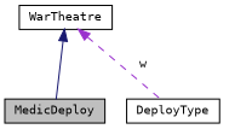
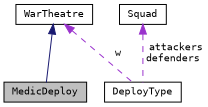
  digraph {
    fontname="DejaVu Sans Mono"
    node [color=black fillcolor=white fontname="DejaVu Sans Mono" fontsize=10 shape=record style=filled]
    edge [color=darkorchid3 dir=back fontname="DejaVu Sans Mono" fontsize=10 labelfontname=Helvetica labelfontsize=10 style=dashed]
    n1 [fillcolor=grey75 fontcolor=black height=0.2 label=MedicDeploy width=0.4]
    n2 [height=0.2 label=DeployType width=0.4]
+   n3 [height=0.2 label=Squad width=0.4]
    n4 [height=0.2 label=WarTheatre width=0.4]
+   n3 -> n2 [label=" attackers\ndefenders"]
    n4 -> n1 [color=midnightblue style=solid]
    n4 -> n2 [label=" w"]
  }
